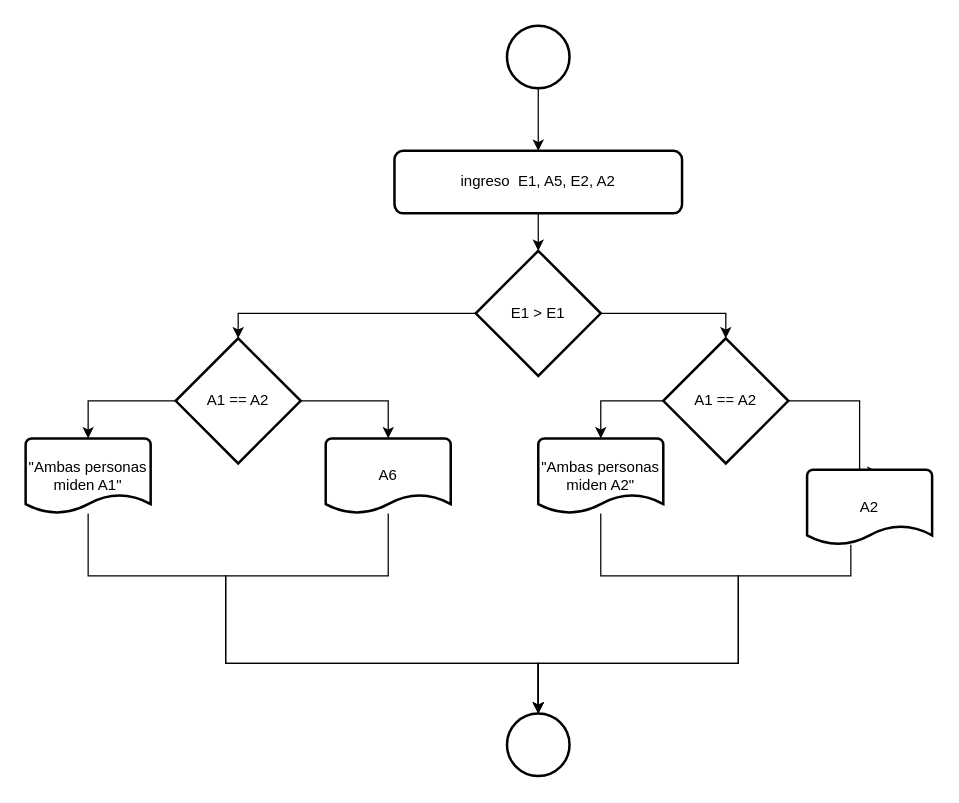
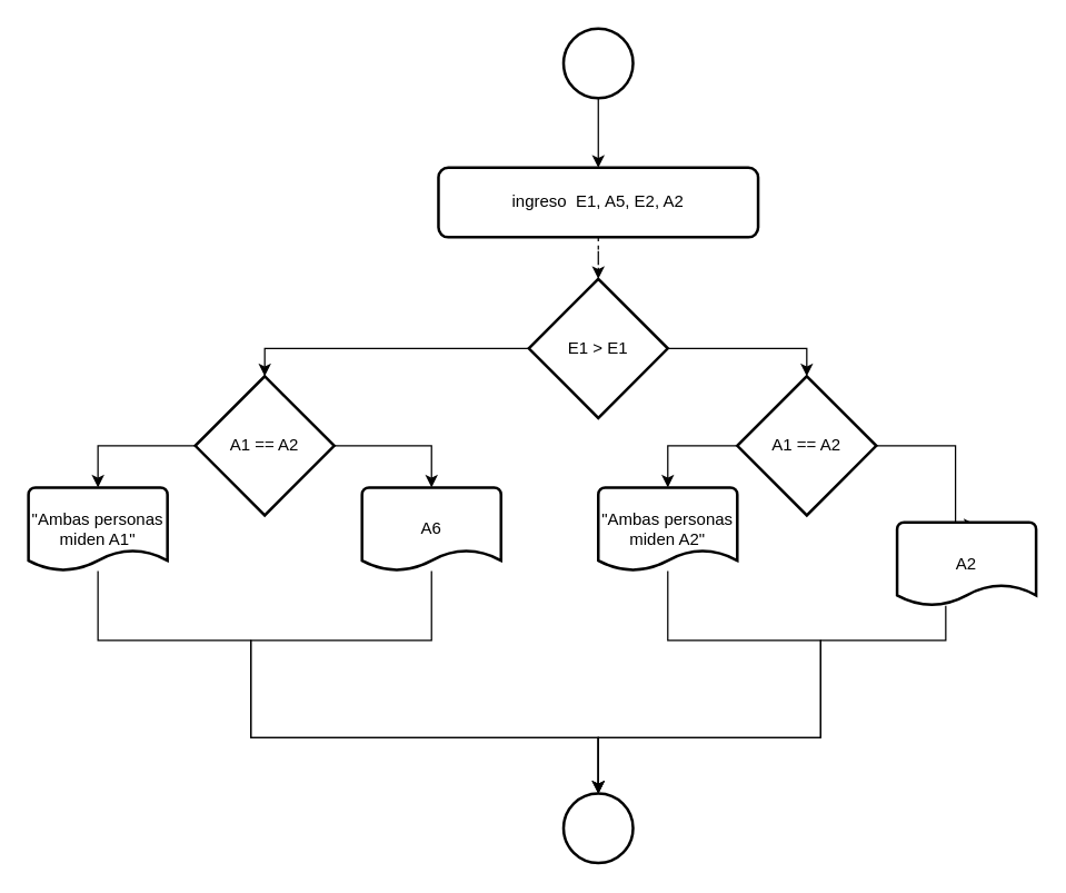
  <mxCell id="0" />
  <mxCell id="1" parent="0" />
  <mxCell id="2" style="edgeStyle=orthogonalEdgeStyle;rounded=0;orthogonalLoop=1;jettySize=auto;html=1;entryX=0.5;entryY=0;entryDx=0;entryDy=0;" parent="1" source="3" target="5" edge="1"><mxGeometry relative="1" as="geometry" /></mxCell>
  <mxCell id="3" value="" style="strokeWidth=2;html=1;shape=mxgraph.flowchart.start_2;whiteSpace=wrap;" parent="1" vertex="1"><mxGeometry x="405" y="20" width="50" height="50" as="geometry" /></mxCell>
- <mxCell id="4" style="edgeStyle=orthogonalEdgeStyle;rounded=0;orthogonalLoop=1;jettySize=auto;html=1;" parent="1" source="5" target="8" edge="1"><mxGeometry relative="1" as="geometry" /></mxCell>
+ <mxCell id="4" style="edgeStyle=orthogonalEdgeStyle;rounded=0;orthogonalLoop=1;jettySize=auto;html=1;dashed=1;" parent="1" source="5" target="8" edge="1"><mxGeometry relative="1" as="geometry" /></mxCell>
  <mxCell id="5" value="ingreso&amp;nbsp; E1, A5, E2, A2" style="rounded=1;whiteSpace=wrap;html=1;absoluteArcSize=1;arcSize=14;strokeWidth=2;" parent="1" vertex="1"><mxGeometry x="315" y="120" width="230" height="50" as="geometry" /></mxCell>
  <mxCell id="6" style="edgeStyle=orthogonalEdgeStyle;rounded=0;orthogonalLoop=1;jettySize=auto;html=1;entryX=0.5;entryY=0;entryDx=0;entryDy=0;entryPerimeter=0;exitX=1;exitY=0.5;exitDx=0;exitDy=0;exitPerimeter=0;" parent="1" source="8" target="11" edge="1"><mxGeometry relative="1" as="geometry"><mxPoint x="740" y="250.034" as="sourcePoint" /></mxGeometry></mxCell>
  <mxCell id="7" style="edgeStyle=orthogonalEdgeStyle;rounded=0;orthogonalLoop=1;jettySize=auto;html=1;entryX=0.5;entryY=0;entryDx=0;entryDy=0;entryPerimeter=0;" parent="1" target="14" edge="1"><mxGeometry relative="1" as="geometry"><mxPoint x="380" y="250.03" as="sourcePoint" /><Array as="points"><mxPoint x="380" y="250.03" /><mxPoint x="190" y="250.03" /></Array></mxGeometry></mxCell>
  <mxCell id="8" value="E1 &amp;gt; E1" style="strokeWidth=2;html=1;shape=mxgraph.flowchart.decision;whiteSpace=wrap;" parent="1" vertex="1"><mxGeometry x="380" y="200" width="100" height="100" as="geometry" /></mxCell>
  <mxCell id="9" style="edgeStyle=orthogonalEdgeStyle;rounded=0;orthogonalLoop=1;jettySize=auto;html=1;entryX=0.5;entryY=0;entryDx=0;entryDy=0;entryPerimeter=0;" parent="1" source="11" target="22" edge="1"><mxGeometry relative="1" as="geometry"><Array as="points"><mxPoint x="480" y="320" /></Array></mxGeometry></mxCell>
  <mxCell id="10" style="edgeStyle=orthogonalEdgeStyle;rounded=0;orthogonalLoop=1;jettySize=auto;html=1;entryX=0.57;entryY=0.033;entryDx=0;entryDy=0;entryPerimeter=0;" parent="1" source="11" target="20" edge="1"><mxGeometry relative="1" as="geometry"><Array as="points"><mxPoint x="687" y="320" /></Array></mxGeometry></mxCell>
  <mxCell id="11" value="A1 == A2" style="strokeWidth=2;html=1;shape=mxgraph.flowchart.decision;whiteSpace=wrap;" parent="1" vertex="1"><mxGeometry x="530" y="270" width="100" height="100" as="geometry" /></mxCell>
  <mxCell id="12" style="edgeStyle=orthogonalEdgeStyle;rounded=0;orthogonalLoop=1;jettySize=auto;html=1;entryX=0.5;entryY=0;entryDx=0;entryDy=0;entryPerimeter=0;" parent="1" source="14" target="18" edge="1"><mxGeometry relative="1" as="geometry" /></mxCell>
  <mxCell id="13" style="edgeStyle=orthogonalEdgeStyle;rounded=0;orthogonalLoop=1;jettySize=auto;html=1;entryX=0.5;entryY=0;entryDx=0;entryDy=0;entryPerimeter=0;" parent="1" source="14" target="16" edge="1"><mxGeometry relative="1" as="geometry" /></mxCell>
  <mxCell id="14" value="A1 == A2" style="strokeWidth=2;html=1;shape=mxgraph.flowchart.decision;whiteSpace=wrap;" parent="1" vertex="1"><mxGeometry x="140" y="270" width="100" height="100" as="geometry" /></mxCell>
  <mxCell id="15" style="edgeStyle=orthogonalEdgeStyle;rounded=0;orthogonalLoop=1;jettySize=auto;html=1;" parent="1" source="16" edge="1"><mxGeometry relative="1" as="geometry"><Array as="points"><mxPoint x="310" y="460" /><mxPoint x="180" y="460" /><mxPoint x="180" y="530" /></Array><mxPoint x="430" y="570" as="targetPoint" /></mxGeometry></mxCell>
  <mxCell id="16" value="A6" style="strokeWidth=2;html=1;shape=mxgraph.flowchart.document2;whiteSpace=wrap;size=0.25;" parent="1" vertex="1"><mxGeometry x="260" y="350" width="100" height="60" as="geometry" /></mxCell>
  <mxCell id="17" style="edgeStyle=orthogonalEdgeStyle;rounded=0;orthogonalLoop=1;jettySize=auto;html=1;" parent="1" source="18" target="23" edge="1"><mxGeometry relative="1" as="geometry"><Array as="points"><mxPoint x="70" y="460" /><mxPoint x="180" y="460" /><mxPoint x="180" y="530" /><mxPoint x="430" y="530" /></Array><mxPoint x="-40" y="570" as="targetPoint" /></mxGeometry></mxCell>
  <mxCell id="18" value="&quot;Ambas personas miden A1&quot;" style="strokeWidth=2;html=1;shape=mxgraph.flowchart.document2;whiteSpace=wrap;size=0.25;" parent="1" vertex="1"><mxGeometry x="20" y="350" width="100" height="60" as="geometry" /></mxCell>
  <mxCell id="19" style="edgeStyle=orthogonalEdgeStyle;rounded=0;orthogonalLoop=1;jettySize=auto;html=1;entryX=0.5;entryY=0;entryDx=0;entryDy=0;entryPerimeter=0;" parent="1" source="20" target="23" edge="1"><mxGeometry relative="1" as="geometry"><Array as="points"><mxPoint x="680" y="460" /><mxPoint x="590" y="460" /><mxPoint x="590" y="530" /><mxPoint x="430" y="530" /></Array><mxPoint x="790" y="570" as="targetPoint" /></mxGeometry></mxCell>
  <mxCell id="20" value="A2" style="strokeWidth=2;html=1;shape=mxgraph.flowchart.document2;whiteSpace=wrap;size=0.25;" parent="1" vertex="1"><mxGeometry x="645" y="375" width="100" height="60" as="geometry" /></mxCell>
  <mxCell id="21" style="edgeStyle=orthogonalEdgeStyle;rounded=0;orthogonalLoop=1;jettySize=auto;html=1;entryX=0.5;entryY=0;entryDx=0;entryDy=0;entryPerimeter=0;" parent="1" source="22" target="23" edge="1"><mxGeometry relative="1" as="geometry"><Array as="points"><mxPoint x="480" y="460" /><mxPoint x="590" y="460" /><mxPoint x="590" y="530" /><mxPoint x="430" y="530" /></Array><mxPoint x="790" y="570" as="targetPoint" /></mxGeometry></mxCell>
  <mxCell id="22" value="&quot;Ambas personas miden A2&quot;" style="strokeWidth=2;html=1;shape=mxgraph.flowchart.document2;whiteSpace=wrap;size=0.25;" parent="1" vertex="1"><mxGeometry x="430" y="350" width="100" height="60" as="geometry" /></mxCell>
  <mxCell id="23" value="" style="strokeWidth=2;html=1;shape=mxgraph.flowchart.start_2;whiteSpace=wrap;" parent="1" vertex="1"><mxGeometry x="405" y="570" width="50" height="50" as="geometry" /></mxCell>
